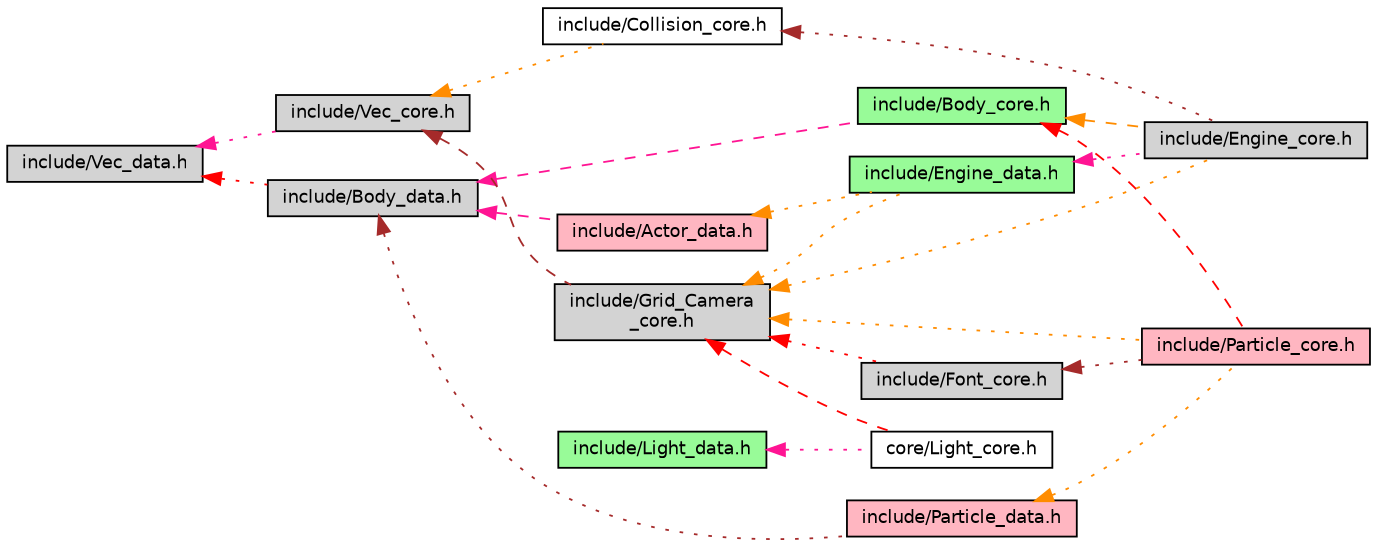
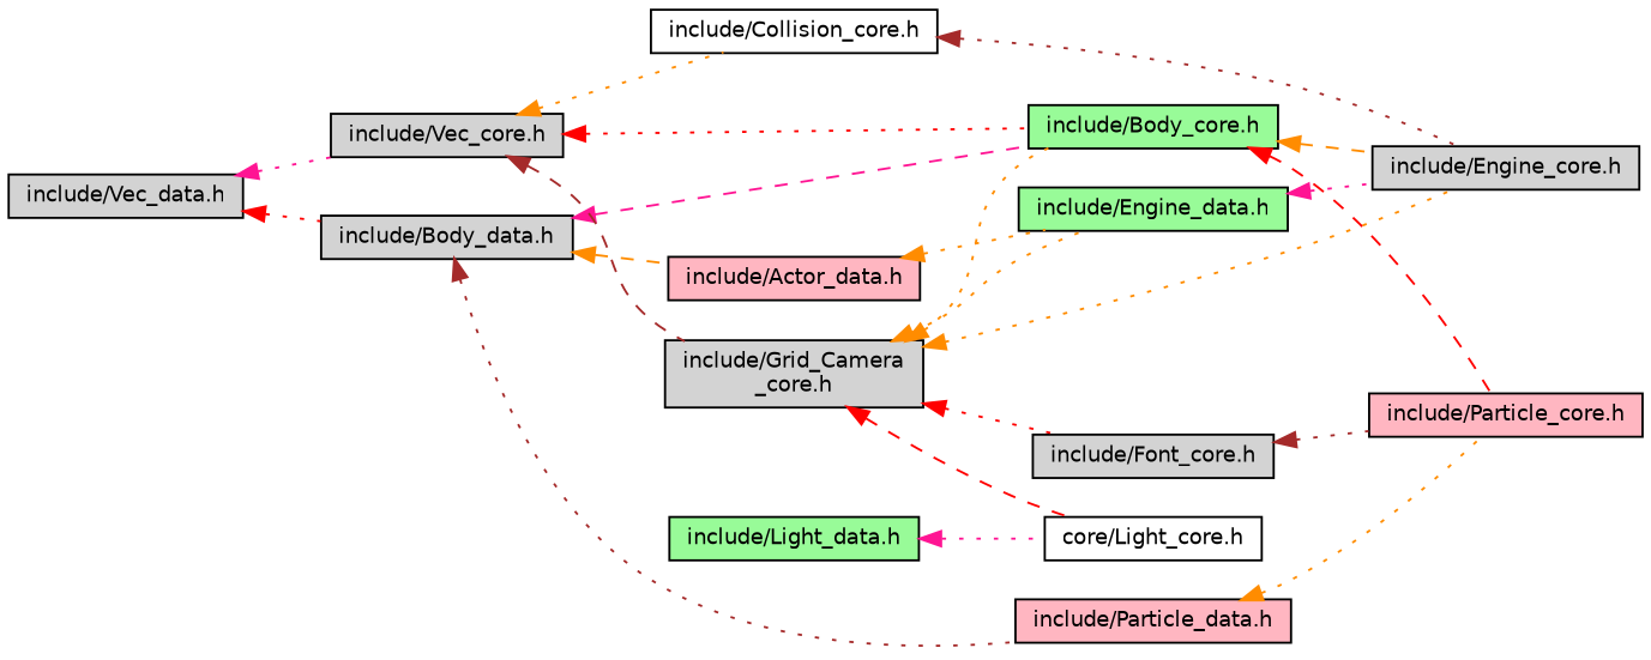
  digraph {
    rankdir=LR
    node [color=black fillcolor=lightgrey fontname=Helvetica fontsize=10 shape=record style=filled]
    edge [color=darkorange dir=back fontname=Helvetica fontsize=10 labelfontname=Helvetica labelfontsize=10 style=dotted]
    n1 [fontcolor=black height=0.2 label="include/Vec_data.h" width=0.4]
    n2 [height=0.2 label="include/Body_data.h" width=0.4]
    n3 [height=0.2 label="include/Vec_core.h" width=0.4]
    n4 [fillcolor=lightpink height=0.2 label="include/Actor_data.h" width=0.4]
    n5 [fillcolor=palegreen height=0.2 label="include/Body_core.h" width=0.4]
    n6 [fillcolor=lightpink height=0.2 label="include/Particle_data.h" width=0.4]
    n7 [fillcolor=white height=0.2 label="include/Collision_core.h" width=0.4]
    n8 [height=0.2 label="include/Grid_Camera\l_core.h" width=0.4]
    n9 [fillcolor=palegreen height=0.2 label="include/Light_data.h" width=0.4]
    n10 [fillcolor=white height=0.2 label="core/Light_core.h" width=0.4]
    n11 [fillcolor=palegreen height=0.2 label="include/Engine_data.h" width=0.4]
    n12 [height=0.2 label="include/Engine_core.h" width=0.4]
    n13 [fillcolor=lightpink height=0.2 label="include/Particle_core.h" width=0.4]
    n14 [height=0.2 label="include/Font_core.h" width=0.4]
    n1 -> n2 [color=red]
    n1 -> n3 [color=deeppink]
-   n2 -> n4 [color=deeppink style=dashed]
+   n2 -> n4 [style=dashed]
    n2 -> n5 [color=deeppink style=dashed]
    n2 -> n6 [color=brown]
+   n3 -> n5 [color=red]
    n3 -> n7
    n3 -> n8 [color=brown style=dashed]
    n4 -> n11
    n5 -> n12 [style=dashed]
    n5 -> n13 [color=red style=dashed]
    n6 -> n13
    n7 -> n12 [color=brown]
    n8 -> n10 [color=red style=dashed]
    n8 -> n11
    n8 -> n12
-   n8 -> n13
+   n8 -> n5
    n8 -> n14 [color=red]
    n9 -> n10 [color=deeppink]
    n11 -> n12 [color=deeppink]
    n14 -> n13 [color=brown]
  }
